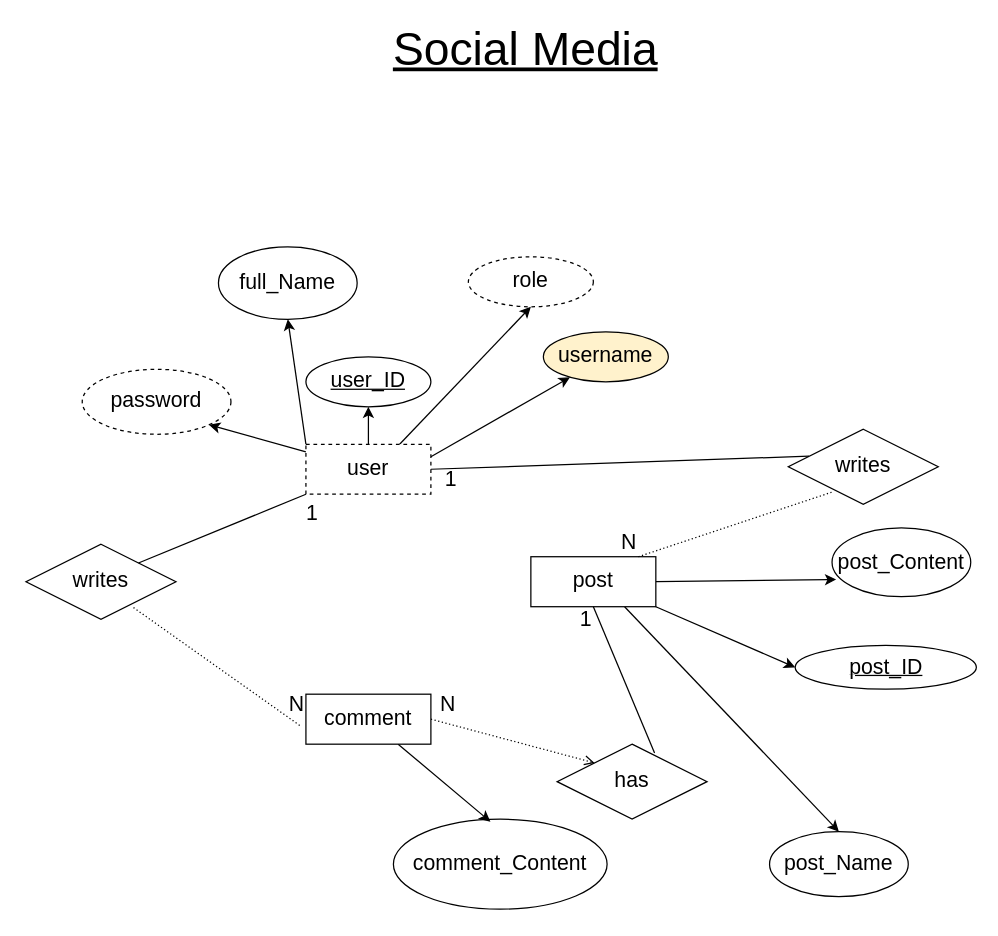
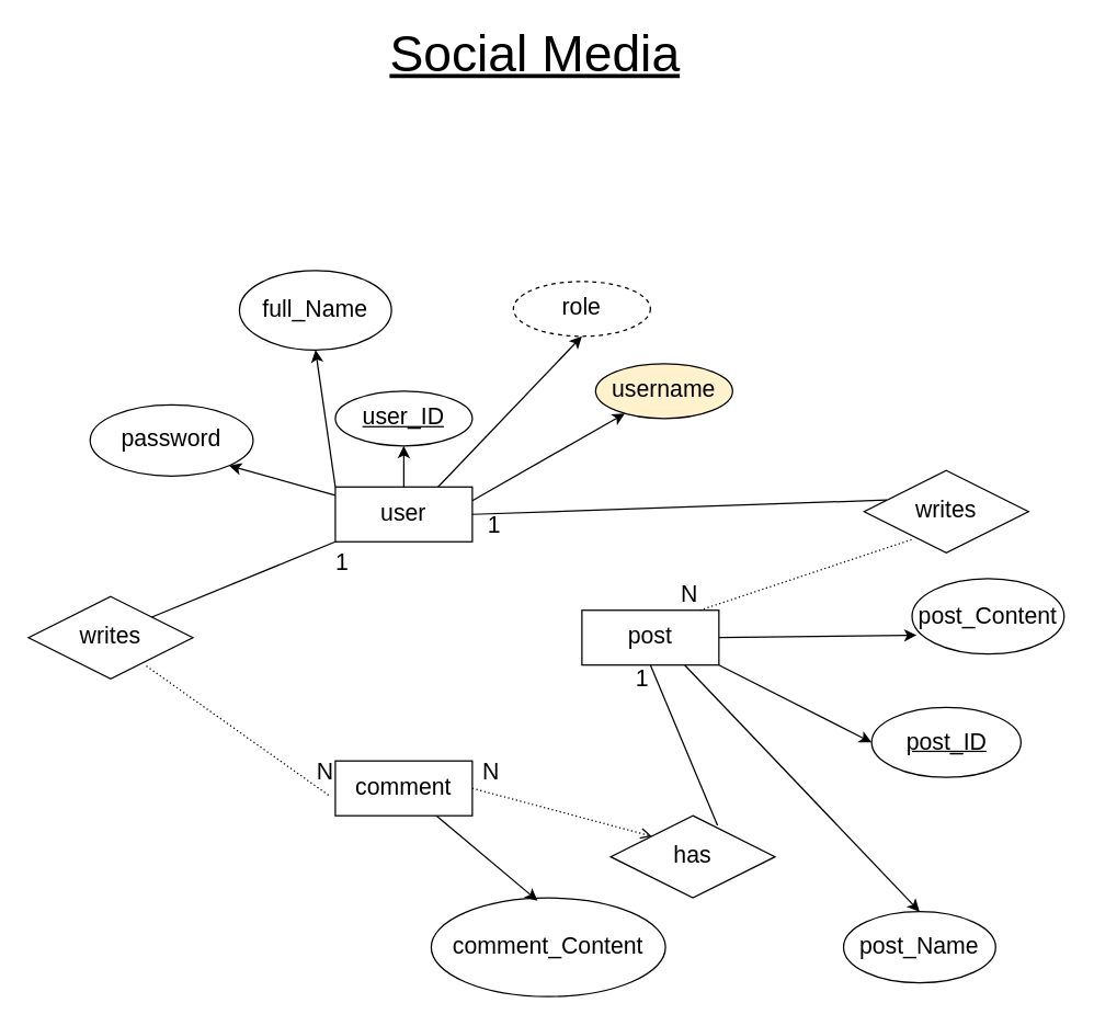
  <mxCell id="0" />
  <mxCell id="1" parent="0" />
  <mxCell id="2" style="edgeStyle=orthogonalEdgeStyle;rounded=0;orthogonalLoop=1;jettySize=auto;html=1;exitX=0.5;exitY=0;exitDx=0;exitDy=0;entryX=0.5;entryY=1;entryDx=0;entryDy=0;fontSize=17;" parent="1" source="12" target="3" edge="1"><mxGeometry relative="1" as="geometry"><mxPoint x="294" y="355" as="sourcePoint" /></mxGeometry></mxCell>
  <mxCell id="3" value="user_ID" style="ellipse;whiteSpace=wrap;html=1;align=center;fontStyle=4;fontSize=17;" parent="1" vertex="1"><mxGeometry x="244" y="285" width="100" height="40" as="geometry" /></mxCell>
  <mxCell id="4" value="username" style="ellipse;whiteSpace=wrap;html=1;align=center;fontSize=17;fillColor=#fff2cc;" parent="1" vertex="1"><mxGeometry x="434" y="265" width="100" height="40" as="geometry" /></mxCell>
- <mxCell id="5" value="password" style="ellipse;whiteSpace=wrap;html=1;align=center;fontSize=17;dashed=1;" parent="1" vertex="1"><mxGeometry x="65" y="295" width="119" height="52" as="geometry" /></mxCell>
+ <mxCell id="5" value="password" style="ellipse;whiteSpace=wrap;html=1;align=center;fontSize=17;" parent="1" vertex="1"><mxGeometry x="65" y="295" width="119" height="52" as="geometry" /></mxCell>
  <mxCell id="6" value="full_Name" style="ellipse;whiteSpace=wrap;html=1;align=center;fontSize=17;" parent="1" vertex="1"><mxGeometry x="174" y="197" width="111" height="58" as="geometry" /></mxCell>
  <mxCell id="7" value="role" style="ellipse;whiteSpace=wrap;html=1;align=center;fontSize=17;dashed=1;" parent="1" vertex="1"><mxGeometry x="374" y="205" width="100" height="40" as="geometry" /></mxCell>
  <mxCell id="8" style="edgeStyle=none;html=1;exitX=0;exitY=0;exitDx=0;exitDy=0;entryX=0.5;entryY=1;entryDx=0;entryDy=0;fontSize=17;" parent="1" source="12" target="6" edge="1"><mxGeometry relative="1" as="geometry" /></mxCell>
  <mxCell id="9" style="edgeStyle=none;html=1;exitX=0.75;exitY=0;exitDx=0;exitDy=0;entryX=0.5;entryY=1;entryDx=0;entryDy=0;fontSize=17;" parent="1" source="12" target="7" edge="1"><mxGeometry relative="1" as="geometry" /></mxCell>
  <mxCell id="10" style="edgeStyle=none;html=1;exitX=1;exitY=0.25;exitDx=0;exitDy=0;fontSize=17;" parent="1" source="12" target="4" edge="1"><mxGeometry relative="1" as="geometry" /></mxCell>
  <mxCell id="11" style="edgeStyle=none;html=1;entryX=1;entryY=1;entryDx=0;entryDy=0;fontSize=21;" parent="1" source="12" target="5" edge="1"><mxGeometry relative="1" as="geometry" /></mxCell>
- <mxCell id="12" value="user" style="whiteSpace=wrap;html=1;align=center;fontSize=17;dashed=1;" parent="1" vertex="1"><mxGeometry x="244" y="355" width="100" height="40" as="geometry" /></mxCell>
- <mxCell id="13" value="post_ID" style="ellipse;whiteSpace=wrap;html=1;align=center;fontStyle=4;fontSize=17;" parent="1" vertex="1"><mxGeometry x="635.5" y="516" width="145" height="35" as="geometry" /></mxCell>
+ <mxCell id="12" value="user" style="whiteSpace=wrap;html=1;align=center;fontSize=17;" parent="1" vertex="1"><mxGeometry x="244" y="355" width="100" height="40" as="geometry" /></mxCell>
+ <mxCell id="13" value="post_ID" style="ellipse;whiteSpace=wrap;html=1;align=center;fontStyle=4;fontSize=17;" parent="1" vertex="1"><mxGeometry x="635.5" y="516" width="109" height="51" as="geometry" /></mxCell>
  <mxCell id="14" value="post_Name" style="ellipse;whiteSpace=wrap;html=1;align=center;fontSize=17;" parent="1" vertex="1"><mxGeometry x="615" y="665" width="111" height="52" as="geometry" /></mxCell>
  <mxCell id="15" value="post_Content" style="ellipse;whiteSpace=wrap;html=1;align=center;fontSize=17;" parent="1" vertex="1"><mxGeometry x="665" y="422" width="111" height="55" as="geometry" /></mxCell>
  <mxCell id="16" value="comment_Content" style="ellipse;whiteSpace=wrap;html=1;align=center;fontSize=17;" parent="1" vertex="1"><mxGeometry x="314" y="655" width="171" height="72" as="geometry" /></mxCell>
  <mxCell id="17" style="edgeStyle=none;html=1;exitX=1;exitY=0.5;exitDx=0;exitDy=0;entryX=0.03;entryY=0.75;entryDx=0;entryDy=0;entryPerimeter=0;fontSize=17;" parent="1" source="20" target="15" edge="1"><mxGeometry relative="1" as="geometry" /></mxCell>
  <mxCell id="18" style="edgeStyle=none;html=1;exitX=1;exitY=1;exitDx=0;exitDy=0;entryX=0;entryY=0.5;entryDx=0;entryDy=0;fontSize=17;" parent="1" source="20" target="13" edge="1"><mxGeometry relative="1" as="geometry" /></mxCell>
  <mxCell id="19" style="edgeStyle=none;html=1;exitX=0.75;exitY=1;exitDx=0;exitDy=0;entryX=0.5;entryY=0;entryDx=0;entryDy=0;fontSize=21;" parent="1" source="20" target="14" edge="1"><mxGeometry relative="1" as="geometry" /></mxCell>
  <mxCell id="20" value="post" style="whiteSpace=wrap;html=1;align=center;fontSize=17;" parent="1" vertex="1"><mxGeometry x="424" y="445" width="100" height="40" as="geometry" /></mxCell>
  <mxCell id="21" value="writes" style="shape=rhombus;perimeter=rhombusPerimeter;whiteSpace=wrap;html=1;align=center;fontSize=17;" parent="1" vertex="1"><mxGeometry x="630" y="343" width="120" height="60" as="geometry" /></mxCell>
  <mxCell id="22" value="" style="endArrow=none;html=1;rounded=0;exitX=1;exitY=0.5;exitDx=0;exitDy=0;entryX=0.138;entryY=0.359;entryDx=0;entryDy=0;entryPerimeter=0;fontSize=17;" parent="1" source="12" target="21" edge="1"><mxGeometry relative="1" as="geometry"><mxPoint x="353" y="385" as="sourcePoint" /><mxPoint x="602.96" y="374.98" as="targetPoint" /></mxGeometry></mxCell>
  <mxCell id="23" value="1" style="resizable=0;html=1;whiteSpace=wrap;align=right;verticalAlign=bottom;fontSize=17;" parent="22" connectable="0" vertex="1"><mxGeometry x="1" relative="1" as="geometry"><mxPoint x="-281" y="30" as="offset" /></mxGeometry></mxCell>
  <mxCell id="24" value="writes" style="shape=rhombus;perimeter=rhombusPerimeter;whiteSpace=wrap;html=1;align=center;fontSize=17;" parent="1" vertex="1"><mxGeometry x="20" y="435" width="120" height="60" as="geometry" /></mxCell>
  <mxCell id="25" value="" style="endArrow=none;html=1;rounded=0;exitX=0;exitY=1;exitDx=0;exitDy=0;entryX=1;entryY=0;entryDx=0;entryDy=0;fontSize=17;" parent="1" source="12" target="24" edge="1"><mxGeometry relative="1" as="geometry"><mxPoint x="295" y="558" as="sourcePoint" /><mxPoint x="154" y="451" as="targetPoint" /></mxGeometry></mxCell>
  <mxCell id="26" value="1" style="resizable=0;html=1;whiteSpace=wrap;align=right;verticalAlign=bottom;fontSize=17;" parent="25" connectable="0" vertex="1"><mxGeometry x="1" relative="1" as="geometry"><mxPoint x="145" y="-28" as="offset" /></mxGeometry></mxCell>
  <mxCell id="27" value="" style="endArrow=none;html=1;rounded=0;dashed=1;dashPattern=1 2;entryX=1;entryY=1;entryDx=0;entryDy=0;exitX=0;exitY=0.5;exitDx=0;exitDy=0;fontSize=17;" parent="1" edge="1"><mxGeometry relative="1" as="geometry"><mxPoint x="239" y="580" as="sourcePoint" /><mxPoint x="105" y="485" as="targetPoint" /></mxGeometry></mxCell>
  <mxCell id="28" value="N" style="resizable=0;html=1;whiteSpace=wrap;align=right;verticalAlign=bottom;fontSize=17;" parent="27" connectable="0" vertex="1"><mxGeometry x="1" relative="1" as="geometry"><mxPoint x="139" y="90" as="offset" /></mxGeometry></mxCell>
  <mxCell id="29" value="has" style="shape=rhombus;perimeter=rhombusPerimeter;whiteSpace=wrap;html=1;align=center;fontSize=17;" parent="1" vertex="1"><mxGeometry x="445" y="595" width="120" height="60" as="geometry" /></mxCell>
  <mxCell id="30" value="" style="endArrow=open;html=1;rounded=0;dashed=1;dashPattern=1 2;entryX=0;entryY=0;entryDx=0;entryDy=0;exitX=1;exitY=0.5;exitDx=0;exitDy=0;fontSize=17;" parent="1" source="38" target="29" edge="1"><mxGeometry relative="1" as="geometry"><mxPoint x="390.4" y="576.4" as="sourcePoint" /><mxPoint x="389" y="785" as="targetPoint" /></mxGeometry></mxCell>
  <mxCell id="31" value="N" style="resizable=0;html=1;whiteSpace=wrap;align=right;verticalAlign=bottom;fontSize=17;" parent="30" connectable="0" vertex="1"><mxGeometry x="1" relative="1" as="geometry"><mxPoint x="-110" y="-35" as="offset" /></mxGeometry></mxCell>
  <mxCell id="32" value="" style="endArrow=none;html=1;rounded=0;dashed=1;dashPattern=1 2;entryX=0.295;entryY=0.836;entryDx=0;entryDy=0;exitX=0.75;exitY=0;exitDx=0;exitDy=0;entryPerimeter=0;fontSize=17;" parent="1" target="21" edge="1"><mxGeometry relative="1" as="geometry"><mxPoint x="510" y="445" as="sourcePoint" /><mxPoint x="671" y="388" as="targetPoint" /></mxGeometry></mxCell>
  <mxCell id="33" value="N" style="resizable=0;html=1;whiteSpace=wrap;align=right;verticalAlign=bottom;fontSize=17;" parent="32" connectable="0" vertex="1"><mxGeometry x="1" relative="1" as="geometry"><mxPoint x="-156" y="52" as="offset" /></mxGeometry></mxCell>
  <mxCell id="34" value="" style="endArrow=none;html=1;rounded=0;exitX=0.5;exitY=1;exitDx=0;exitDy=0;entryX=0.65;entryY=0.117;entryDx=0;entryDy=0;entryPerimeter=0;fontSize=17;" parent="1" source="20" target="29" edge="1"><mxGeometry relative="1" as="geometry"><mxPoint x="394" y="565" as="sourcePoint" /><mxPoint x="593" y="707" as="targetPoint" /></mxGeometry></mxCell>
  <mxCell id="35" value="1" style="resizable=0;html=1;whiteSpace=wrap;align=right;verticalAlign=bottom;fontSize=17;" parent="34" connectable="0" vertex="1"><mxGeometry x="1" relative="1" as="geometry"><mxPoint x="-49" y="-95" as="offset" /></mxGeometry></mxCell>
- <mxCell id="36" value="Social Media" style="text;strokeColor=none;align=center;fillColor=none;html=1;verticalAlign=middle;whiteSpace=wrap;rounded=0;fontSize=37;fontStyle=4" parent="1" vertex="1"><mxGeometry x="295" y="20" width="250" height="40" as="geometry" /></mxCell>
+ <mxCell id="36" value="Social Media" style="text;strokeColor=none;align=center;fillColor=none;html=1;verticalAlign=middle;whiteSpace=wrap;rounded=0;fontSize=37;fontStyle=4" parent="1" vertex="1"><mxGeometry x="265" y="20" width="250" height="40" as="geometry" /></mxCell>
  <mxCell id="37" style="edgeStyle=none;html=1;entryX=0.454;entryY=0.029;entryDx=0;entryDy=0;entryPerimeter=0;fontSize=17;" parent="1" source="38" target="16" edge="1"><mxGeometry relative="1" as="geometry" /></mxCell>
  <mxCell id="38" value="comment" style="whiteSpace=wrap;html=1;align=center;fontSize=17;" parent="1" vertex="1"><mxGeometry x="244" y="555" width="100" height="40" as="geometry" /></mxCell>
